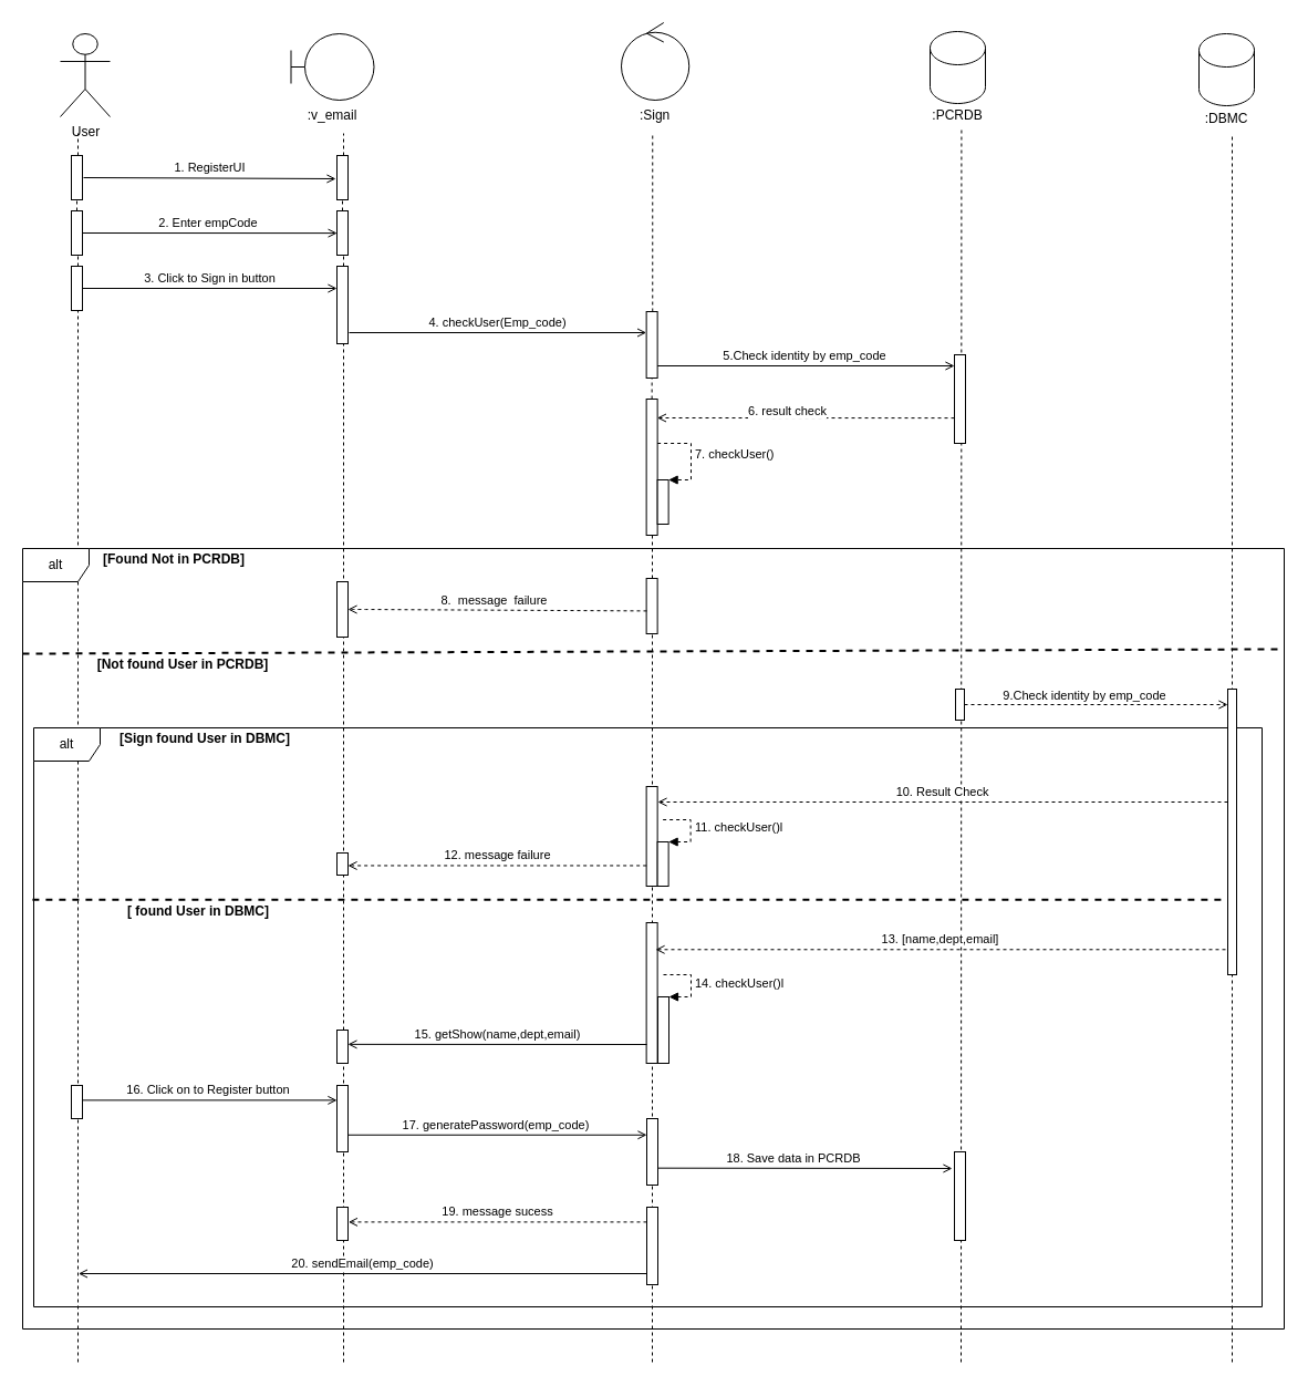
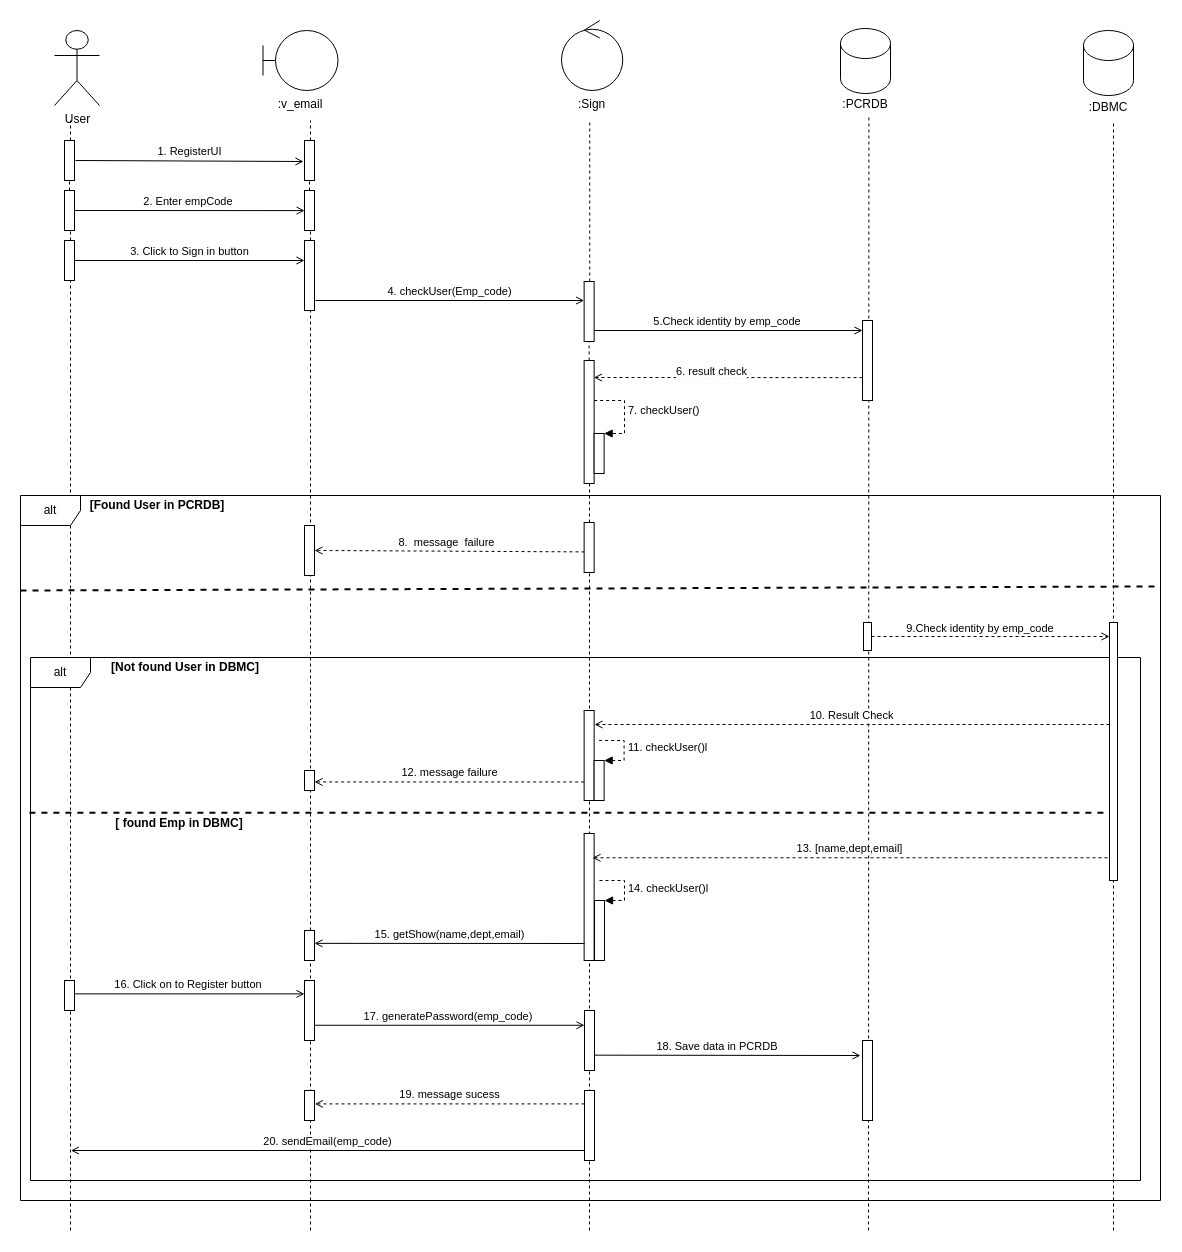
  <mxCell id="0" />
  <mxCell id="1" parent="0" />
  <mxCell id="2" value="User" style="shape=umlActor;verticalLabelPosition=bottom;verticalAlign=top;html=1;outlineConnect=0;" parent="1" vertex="1"><mxGeometry x="54" y="30" width="45" height="75" as="geometry" /></mxCell>
  <mxCell id="3" value="" style="endArrow=none;dashed=1;html=1;" parent="1" source="7" edge="1"><mxGeometry width="50" height="50" relative="1" as="geometry"><mxPoint x="70" y="630" as="sourcePoint" /><mxPoint x="70" y="120" as="targetPoint" /></mxGeometry></mxCell>
  <mxCell id="4" value="" style="shape=umlBoundary;whiteSpace=wrap;html=1;" parent="1" vertex="1"><mxGeometry x="262.5" y="30" width="75" height="60" as="geometry" /></mxCell>
  <mxCell id="5" value=":v_email" style="text;align=center;fontStyle=0;verticalAlign=middle;spacingLeft=3;spacingRight=3;strokeColor=none;rotatable=0;points=[[0,0.5],[1,0.5]];portConstraint=eastwest;" parent="1" vertex="1"><mxGeometry x="260" y="90" width="80" height="26" as="geometry" /></mxCell>
  <mxCell id="6" value="" style="endArrow=none;dashed=1;html=1;" parent="1" source="9" edge="1"><mxGeometry width="50" height="50" relative="1" as="geometry"><mxPoint x="310" y="630" as="sourcePoint" /><mxPoint x="310" y="120" as="targetPoint" /></mxGeometry></mxCell>
  <mxCell id="7" value="" style="html=1;points=[];perimeter=orthogonalPerimeter;" parent="1" vertex="1"><mxGeometry x="64" y="140" width="10" height="40" as="geometry" /></mxCell>
  <mxCell id="8" value="" style="endArrow=none;dashed=1;html=1;" parent="1" source="12" target="7" edge="1"><mxGeometry width="50" height="50" relative="1" as="geometry"><mxPoint x="70" y="630" as="sourcePoint" /><mxPoint x="70" y="120" as="targetPoint" /></mxGeometry></mxCell>
  <mxCell id="9" value="" style="html=1;points=[];perimeter=orthogonalPerimeter;" parent="1" vertex="1"><mxGeometry x="304" y="140" width="10" height="40" as="geometry" /></mxCell>
  <mxCell id="10" value="" style="endArrow=none;dashed=1;html=1;" parent="1" source="14" target="9" edge="1"><mxGeometry width="50" height="50" relative="1" as="geometry"><mxPoint x="310" y="630" as="sourcePoint" /><mxPoint x="310" y="120" as="targetPoint" /></mxGeometry></mxCell>
  <mxCell id="11" value="1. RegisterUI" style="html=1;verticalAlign=bottom;endArrow=open;endFill=0;" parent="1" edge="1"><mxGeometry width="80" relative="1" as="geometry"><mxPoint x="75" y="160" as="sourcePoint" /><mxPoint x="303" y="161" as="targetPoint" /></mxGeometry></mxCell>
  <mxCell id="12" value="" style="html=1;points=[];perimeter=orthogonalPerimeter;" parent="1" vertex="1"><mxGeometry x="64" y="190" width="10" height="40" as="geometry" /></mxCell>
  <mxCell id="13" value="" style="endArrow=none;dashed=1;html=1;" parent="1" target="12" edge="1"><mxGeometry width="50" height="50" relative="1" as="geometry"><mxPoint x="70" y="1230" as="sourcePoint" /><mxPoint x="70" y="180" as="targetPoint" /></mxGeometry></mxCell>
  <mxCell id="14" value="" style="html=1;points=[];perimeter=orthogonalPerimeter;" parent="1" vertex="1"><mxGeometry x="304" y="190" width="10" height="40" as="geometry" /></mxCell>
  <mxCell id="15" value="" style="endArrow=none;dashed=1;html=1;" parent="1" target="14" edge="1"><mxGeometry width="50" height="50" relative="1" as="geometry"><mxPoint x="310" y="1230" as="sourcePoint" /><mxPoint x="310" y="180" as="targetPoint" /></mxGeometry></mxCell>
  <mxCell id="16" value="2. Enter empCode&amp;nbsp;" style="html=1;verticalAlign=bottom;endArrow=open;entryX=0.016;entryY=0.503;entryDx=0;entryDy=0;entryPerimeter=0;endFill=0;" parent="1" target="14" edge="1"><mxGeometry width="80" relative="1" as="geometry"><mxPoint x="74" y="210" as="sourcePoint" /><mxPoint x="154" y="210" as="targetPoint" /></mxGeometry></mxCell>
  <mxCell id="17" value="" style="html=1;points=[];perimeter=orthogonalPerimeter;" parent="1" vertex="1"><mxGeometry x="64" y="240" width="10" height="40" as="geometry" /></mxCell>
  <mxCell id="18" value="" style="html=1;points=[];perimeter=orthogonalPerimeter;" parent="1" vertex="1"><mxGeometry x="304" y="240" width="10" height="70" as="geometry" /></mxCell>
  <mxCell id="19" value="3. Click to Sign in button" style="html=1;verticalAlign=bottom;endArrow=open;endFill=0;" parent="1" target="18" edge="1"><mxGeometry width="80" relative="1" as="geometry"><mxPoint x="74" y="260" as="sourcePoint" /><mxPoint x="154" y="260" as="targetPoint" /></mxGeometry></mxCell>
  <mxCell id="20" value="" style="ellipse;shape=umlControl;whiteSpace=wrap;html=1;" parent="1" vertex="1"><mxGeometry x="561" y="20" width="61.25" height="70" as="geometry" /></mxCell>
  <mxCell id="21" value=":Sign" style="text;align=center;fontStyle=0;verticalAlign=middle;spacingLeft=3;spacingRight=3;strokeColor=none;rotatable=0;points=[[0,0.5],[1,0.5]];portConstraint=eastwest;" parent="1" vertex="1"><mxGeometry x="551.63" y="90" width="80" height="26" as="geometry" /></mxCell>
  <mxCell id="22" value="" style="endArrow=none;dashed=1;html=1;" parent="1" source="24" edge="1"><mxGeometry width="50" height="50" relative="1" as="geometry"><mxPoint x="589.25" y="630.941" as="sourcePoint" /><mxPoint x="589.25" y="120" as="targetPoint" /></mxGeometry></mxCell>
  <mxCell id="23" value="4. checkUser(Emp_code)" style="html=1;verticalAlign=bottom;endArrow=open;endFill=0;" parent="1" target="24" edge="1"><mxGeometry width="80" relative="1" as="geometry"><mxPoint x="315" y="300" as="sourcePoint" /><mxPoint x="395" y="300" as="targetPoint" /></mxGeometry></mxCell>
  <mxCell id="24" value="" style="html=1;points=[];perimeter=orthogonalPerimeter;" parent="1" vertex="1"><mxGeometry x="583.63" y="281" width="10" height="60" as="geometry" /></mxCell>
  <mxCell id="25" value="" style="endArrow=none;dashed=1;html=1;" parent="1" target="24" edge="1"><mxGeometry width="50" height="50" relative="1" as="geometry"><mxPoint x="588.63" y="360" as="sourcePoint" /><mxPoint x="589.25" y="120" as="targetPoint" /></mxGeometry></mxCell>
  <mxCell id="26" value="" style="shape=cylinder3;whiteSpace=wrap;html=1;boundedLbl=1;backgroundOutline=1;size=15;" parent="1" vertex="1"><mxGeometry x="840" y="28" width="50" height="65" as="geometry" /></mxCell>
  <mxCell id="27" value=":PCRDB" style="text;align=center;fontStyle=0;verticalAlign=middle;spacingLeft=3;spacingRight=3;strokeColor=none;rotatable=0;points=[[0,0.5],[1,0.5]];portConstraint=eastwest;" parent="1" vertex="1"><mxGeometry x="825" y="90" width="80" height="26" as="geometry" /></mxCell>
  <mxCell id="28" value="" style="endArrow=none;dashed=1;html=1;" parent="1" edge="1"><mxGeometry width="50" height="50" relative="1" as="geometry"><mxPoint x="868" y="1230" as="sourcePoint" /><mxPoint x="868.41" y="116" as="targetPoint" /></mxGeometry></mxCell>
  <mxCell id="29" value="5.Check identity by emp_code&amp;nbsp;" style="html=1;verticalAlign=bottom;endArrow=open;endFill=0;" parent="1" target="30" edge="1"><mxGeometry width="80" relative="1" as="geometry"><mxPoint x="593.63" y="330" as="sourcePoint" /><mxPoint x="862.26" y="330" as="targetPoint" /></mxGeometry></mxCell>
  <mxCell id="30" value="" style="html=1;points=[];perimeter=orthogonalPerimeter;" parent="1" vertex="1"><mxGeometry x="862" y="320" width="10" height="30" as="geometry" /></mxCell>
  <mxCell id="31" value="" style="shape=cylinder3;whiteSpace=wrap;html=1;boundedLbl=1;backgroundOutline=1;size=15;" parent="1" vertex="1"><mxGeometry x="1083" y="30" width="50" height="65" as="geometry" /></mxCell>
  <mxCell id="32" value=":DBMC" style="text;align=center;fontStyle=0;verticalAlign=middle;spacingLeft=3;spacingRight=3;strokeColor=none;rotatable=0;points=[[0,0.5],[1,0.5]];portConstraint=eastwest;" parent="1" vertex="1"><mxGeometry x="1068" y="93" width="80" height="26" as="geometry" /></mxCell>
  <mxCell id="33" value="" style="endArrow=none;dashed=1;html=1;entryX=0.563;entryY=1.038;entryDx=0;entryDy=0;entryPerimeter=0;" parent="1" target="32" edge="1"><mxGeometry width="50" height="50" relative="1" as="geometry"><mxPoint x="1113" y="1230" as="sourcePoint" /><mxPoint x="1140" y="110" as="targetPoint" /><Array as="points"><mxPoint x="1113" y="120" /></Array></mxGeometry></mxCell>
  <mxCell id="34" value="" style="html=1;points=[];perimeter=orthogonalPerimeter;" parent="1" vertex="1"><mxGeometry x="862" y="320" width="10" height="80" as="geometry" /></mxCell>
  <mxCell id="35" value="" style="endArrow=none;dashed=1;html=1;" edge="1" parent="1" source="38"><mxGeometry width="50" height="50" relative="1" as="geometry"><mxPoint x="589" y="630" as="sourcePoint" /><mxPoint x="588.63" y="390" as="targetPoint" /></mxGeometry></mxCell>
  <mxCell id="36" value="" style="endArrow=open;html=1;entryX=1.477;entryY=0.425;entryDx=0;entryDy=0;entryPerimeter=0;exitX=0.5;exitY=0.197;exitDx=0;exitDy=0;exitPerimeter=0;endFill=0;dashed=1;" edge="1" parent="1"><mxGeometry width="50" height="50" relative="1" as="geometry"><mxPoint x="862" y="377.13" as="sourcePoint" /><mxPoint x="593.4" y="377" as="targetPoint" /></mxGeometry></mxCell>
  <mxCell id="37" value="6. result check" style="edgeLabel;html=1;align=center;verticalAlign=middle;resizable=0;points=[];" vertex="1" connectable="0" parent="36"><mxGeometry x="0.35" y="-1" relative="1" as="geometry"><mxPoint x="29.38" y="-6.04" as="offset" /></mxGeometry></mxCell>
  <mxCell id="38" value="" style="html=1;points=[];perimeter=orthogonalPerimeter;" vertex="1" parent="1"><mxGeometry x="583.63" y="360" width="10" height="123" as="geometry" /></mxCell>
  <mxCell id="39" value="" style="endArrow=none;dashed=1;html=1;" edge="1" parent="1" target="38"><mxGeometry width="50" height="50" relative="1" as="geometry"><mxPoint x="589" y="1230" as="sourcePoint" /><mxPoint x="589" y="400" as="targetPoint" /></mxGeometry></mxCell>
  <mxCell id="40" value="" style="html=1;points=[];perimeter=orthogonalPerimeter;" vertex="1" parent="1"><mxGeometry x="593.63" y="433" width="10" height="40" as="geometry" /></mxCell>
  <mxCell id="41" value="7. checkUser()" style="edgeStyle=orthogonalEdgeStyle;html=1;align=left;spacingLeft=2;endArrow=block;rounded=0;entryX=1;entryY=0;dashed=1;" edge="1" target="40" parent="1" source="38"><mxGeometry x="-0.274" y="-10" relative="1" as="geometry"><mxPoint x="599" y="413" as="sourcePoint" /><Array as="points"><mxPoint x="624" y="400" /><mxPoint x="624" y="433" /></Array><mxPoint x="10" y="10" as="offset" /></mxGeometry></mxCell>
  <mxCell id="42" value="alt" style="shape=umlFrame;whiteSpace=wrap;html=1;" vertex="1" parent="1"><mxGeometry x="20" y="495" width="1140" height="705" as="geometry" /></mxCell>
- <mxCell id="43" value="[Found Not in PCRDB]" style="text;html=1;strokeColor=none;fillColor=none;align=center;verticalAlign=middle;whiteSpace=wrap;rounded=0;fontStyle=1" vertex="1" parent="1"><mxGeometry x="84" y="495" width="146" height="20" as="geometry" /></mxCell>
+ <mxCell id="43" value="[Found User in PCRDB]" style="text;html=1;strokeColor=none;fillColor=none;align=center;verticalAlign=middle;whiteSpace=wrap;rounded=0;fontStyle=1" vertex="1" parent="1"><mxGeometry x="84" y="495" width="146" height="20" as="geometry" /></mxCell>
  <mxCell id="44" value="" style="html=1;points=[];perimeter=orthogonalPerimeter;" vertex="1" parent="1"><mxGeometry x="304" y="525" width="10" height="50" as="geometry" /></mxCell>
  <mxCell id="45" value="" style="html=1;points=[];perimeter=orthogonalPerimeter;" vertex="1" parent="1"><mxGeometry x="583.63" y="522" width="10" height="50" as="geometry" /></mxCell>
  <mxCell id="46" value="8.&amp;nbsp; message&amp;nbsp; failure&amp;nbsp;&amp;nbsp;" style="html=1;verticalAlign=bottom;endArrow=open;dashed=1;exitX=0.037;exitY=0.588;exitDx=0;exitDy=0;exitPerimeter=0;endFill=0;" edge="1" parent="1" source="45" target="44"><mxGeometry width="80" relative="1" as="geometry"><mxPoint x="460" y="540" as="sourcePoint" /><mxPoint x="540" y="540" as="targetPoint" /><Array as="points"><mxPoint x="320" y="550" /></Array></mxGeometry></mxCell>
  <mxCell id="47" value="" style="html=1;points=[];perimeter=orthogonalPerimeter;" vertex="1" parent="1"><mxGeometry x="1109" y="622" width="8" height="28" as="geometry" /></mxCell>
  <mxCell id="48" value="" style="html=1;points=[];perimeter=orthogonalPerimeter;" vertex="1" parent="1"><mxGeometry x="863" y="622" width="8" height="28" as="geometry" /></mxCell>
  <mxCell id="49" value="" style="endArrow=open;html=1;dashed=1;strokeWidth=1;endFill=0;" edge="1" parent="1" source="48" target="47"><mxGeometry width="50" height="50" relative="1" as="geometry"><mxPoint x="900" y="672" as="sourcePoint" /><mxPoint x="950" y="622" as="targetPoint" /></mxGeometry></mxCell>
  <mxCell id="50" value="9.Check identity by emp_code&amp;nbsp;" style="edgeLabel;html=1;align=center;verticalAlign=middle;resizable=0;points=[];" vertex="1" connectable="0" parent="49"><mxGeometry x="-0.157" y="2" relative="1" as="geometry"><mxPoint x="9" y="-7" as="offset" /></mxGeometry></mxCell>
- <mxCell id="51" value="[Not found User in PCRDB]" style="text;html=1;strokeColor=none;fillColor=none;align=center;verticalAlign=middle;whiteSpace=wrap;rounded=0;fontStyle=1" vertex="1" parent="1"><mxGeometry x="70" y="590" width="190" height="20" as="geometry" /></mxCell>
  <mxCell id="52" value="alt" style="shape=umlFrame;whiteSpace=wrap;html=1;" vertex="1" parent="1"><mxGeometry x="30" y="657" width="1110" height="523" as="geometry" /></mxCell>
- <mxCell id="53" value="[Sign found User in DBMC]" style="text;html=1;strokeColor=none;fillColor=none;align=center;verticalAlign=middle;whiteSpace=wrap;rounded=0;fontStyle=1" vertex="1" parent="1"><mxGeometry x="90" y="657" width="190" height="20" as="geometry" /></mxCell>
+ <mxCell id="53" value="[Not found User in DBMC]" style="text;html=1;strokeColor=none;fillColor=none;align=center;verticalAlign=middle;whiteSpace=wrap;rounded=0;fontStyle=1" vertex="1" parent="1"><mxGeometry x="90" y="657" width="190" height="20" as="geometry" /></mxCell>
  <mxCell id="54" value="" style="html=1;points=[];perimeter=orthogonalPerimeter;" vertex="1" parent="1"><mxGeometry x="1109" y="622" width="8" height="258" as="geometry" /></mxCell>
  <mxCell id="55" value="" style="html=1;points=[];perimeter=orthogonalPerimeter;" vertex="1" parent="1"><mxGeometry x="583.63" y="710" width="10" height="90" as="geometry" /></mxCell>
  <mxCell id="56" value="10. Result Check" style="html=1;verticalAlign=bottom;endArrow=open;dashed=1;strokeWidth=1;endFill=0;" edge="1" parent="1"><mxGeometry width="80" relative="1" as="geometry"><mxPoint x="1109" y="724" as="sourcePoint" /><mxPoint x="594" y="724" as="targetPoint" /></mxGeometry></mxCell>
  <mxCell id="57" value="" style="html=1;points=[];perimeter=orthogonalPerimeter;" vertex="1" parent="1"><mxGeometry x="593.63" y="760" width="10" height="40" as="geometry" /></mxCell>
  <mxCell id="58" value="11. checkUser()l" style="edgeStyle=orthogonalEdgeStyle;html=1;align=left;spacingLeft=2;endArrow=block;rounded=0;entryX=1;entryY=0;dashed=1;strokeWidth=1;" edge="1" target="57" parent="1"><mxGeometry relative="1" as="geometry"><mxPoint x="598.63" y="740" as="sourcePoint" /><Array as="points"><mxPoint x="623.63" y="740" /></Array></mxGeometry></mxCell>
  <mxCell id="59" value="12. message failure" style="html=1;verticalAlign=bottom;endArrow=open;dashed=1;strokeWidth=1;exitX=0.004;exitY=0.794;exitDx=0;exitDy=0;exitPerimeter=0;endFill=0;" edge="1" parent="1" source="55" target="60"><mxGeometry width="80" relative="1" as="geometry"><mxPoint x="380" y="760" as="sourcePoint" /><mxPoint x="460" y="760" as="targetPoint" /></mxGeometry></mxCell>
  <mxCell id="60" value="" style="html=1;points=[];perimeter=orthogonalPerimeter;" vertex="1" parent="1"><mxGeometry x="304" y="770" width="10" height="20" as="geometry" /></mxCell>
  <mxCell id="61" value="" style="endArrow=none;dashed=1;html=1;strokeWidth=2;exitX=-0.001;exitY=0.297;exitDx=0;exitDy=0;exitPerimeter=0;" edge="1" parent="1" source="52" target="54"><mxGeometry width="50" height="50" relative="1" as="geometry"><mxPoint x="261" y="811" as="sourcePoint" /><mxPoint x="1111" y="811" as="targetPoint" /></mxGeometry></mxCell>
- <mxCell id="62" value="[ found User in DBMC]" style="text;html=1;strokeColor=none;fillColor=none;align=center;verticalAlign=middle;whiteSpace=wrap;rounded=0;fontStyle=1" vertex="1" parent="1"><mxGeometry x="84" y="813" width="190" height="20" as="geometry" /></mxCell>
+ <mxCell id="62" value="[ found Emp in DBMC]" style="text;html=1;strokeColor=none;fillColor=none;align=center;verticalAlign=middle;whiteSpace=wrap;rounded=0;fontStyle=1" vertex="1" parent="1"><mxGeometry x="84" y="813" width="190" height="20" as="geometry" /></mxCell>
  <mxCell id="63" value="" style="html=1;points=[];perimeter=orthogonalPerimeter;" vertex="1" parent="1"><mxGeometry x="583.63" y="833" width="10" height="127" as="geometry" /></mxCell>
  <mxCell id="64" value="13. [name,dept,email]" style="html=1;verticalAlign=bottom;endArrow=open;dashed=1;strokeWidth=1;endFill=0;" edge="1" parent="1"><mxGeometry width="80" relative="1" as="geometry"><mxPoint x="1107" y="857.29" as="sourcePoint" /><mxPoint x="592" y="857.29" as="targetPoint" /></mxGeometry></mxCell>
  <mxCell id="65" value="" style="html=1;points=[];perimeter=orthogonalPerimeter;" vertex="1" parent="1"><mxGeometry x="594" y="900" width="10" height="60" as="geometry" /></mxCell>
  <mxCell id="66" value="14. checkUser()l" style="edgeStyle=orthogonalEdgeStyle;html=1;align=left;spacingLeft=2;endArrow=block;rounded=0;entryX=1;entryY=0;dashed=1;strokeWidth=1;" edge="1" target="65" parent="1"><mxGeometry relative="1" as="geometry"><mxPoint x="599" y="880" as="sourcePoint" /><Array as="points"><mxPoint x="624" y="880" /></Array></mxGeometry></mxCell>
  <mxCell id="67" value="15. getShow(name,dept,email)" style="html=1;verticalAlign=bottom;endArrow=open;strokeWidth=1;entryX=0.994;entryY=0.429;entryDx=0;entryDy=0;entryPerimeter=0;endFill=0;" edge="1" parent="1" target="68"><mxGeometry width="80" relative="1" as="geometry"><mxPoint x="584" y="943" as="sourcePoint" /><mxPoint x="540" y="930" as="targetPoint" /></mxGeometry></mxCell>
  <mxCell id="68" value="" style="html=1;points=[];perimeter=orthogonalPerimeter;" vertex="1" parent="1"><mxGeometry x="304" y="930" width="10" height="30" as="geometry" /></mxCell>
  <mxCell id="69" value="" style="endArrow=none;dashed=1;html=1;exitX=-0.002;exitY=0.266;exitDx=0;exitDy=0;exitPerimeter=0;entryX=0.999;entryY=0.129;entryDx=0;entryDy=0;entryPerimeter=0;strokeWidth=2;" edge="1" parent="1" target="42"><mxGeometry width="50" height="50" relative="1" as="geometry"><mxPoint x="20" y="590" as="sourcePoint" /><mxPoint x="961.88" y="590.71" as="targetPoint" /></mxGeometry></mxCell>
  <mxCell id="70" value="" style="html=1;points=[];perimeter=orthogonalPerimeter;" vertex="1" parent="1"><mxGeometry x="64" y="980" width="10" height="30" as="geometry" /></mxCell>
  <mxCell id="71" value="16. Click on to Register button&amp;nbsp;" style="html=1;verticalAlign=bottom;endArrow=open;strokeWidth=1;exitX=0.972;exitY=0.446;exitDx=0;exitDy=0;exitPerimeter=0;endFill=0;" edge="1" parent="1" source="70" target="72"><mxGeometry width="80" relative="1" as="geometry"><mxPoint x="80" y="980" as="sourcePoint" /><mxPoint x="160" y="980" as="targetPoint" /></mxGeometry></mxCell>
  <mxCell id="72" value="" style="html=1;points=[];perimeter=orthogonalPerimeter;" vertex="1" parent="1"><mxGeometry x="304" y="980" width="10" height="60" as="geometry" /></mxCell>
  <mxCell id="73" value="" style="html=1;points=[];perimeter=orthogonalPerimeter;" vertex="1" parent="1"><mxGeometry x="584" y="1010" width="10" height="60" as="geometry" /></mxCell>
  <mxCell id="74" value="17. generatePassword(emp_code)&amp;nbsp;" style="html=1;verticalAlign=bottom;endArrow=open;strokeWidth=1;exitX=0.972;exitY=0.446;exitDx=0;exitDy=0;exitPerimeter=0;endFill=0;" edge="1" parent="1" target="73"><mxGeometry width="80" relative="1" as="geometry"><mxPoint x="314" y="1024.76" as="sourcePoint" /><mxPoint x="544.28" y="1024.76" as="targetPoint" /></mxGeometry></mxCell>
  <mxCell id="75" value="" style="html=1;points=[];perimeter=orthogonalPerimeter;" vertex="1" parent="1"><mxGeometry x="862" y="1040" width="10" height="80" as="geometry" /></mxCell>
  <mxCell id="76" value="18. Save data in PCRDB&amp;nbsp;" style="html=1;verticalAlign=bottom;endArrow=open;strokeWidth=1;exitX=0.972;exitY=0.446;exitDx=0;exitDy=0;exitPerimeter=0;endFill=0;" edge="1" parent="1"><mxGeometry x="-0.067" width="80" relative="1" as="geometry"><mxPoint x="594" y="1054.66" as="sourcePoint" /><mxPoint x="860" y="1055" as="targetPoint" /><mxPoint as="offset" /></mxGeometry></mxCell>
  <mxCell id="77" value="19. message sucess" style="html=1;verticalAlign=bottom;endArrow=open;strokeWidth=1;exitX=0.159;exitY=0.73;exitDx=0;exitDy=0;exitPerimeter=0;dashed=1;endFill=0;" edge="1" parent="1"><mxGeometry width="80" relative="1" as="geometry"><mxPoint x="584" y="1103.4" as="sourcePoint" /><mxPoint x="314.41" y="1103.4" as="targetPoint" /></mxGeometry></mxCell>
  <mxCell id="78" value="" style="html=1;points=[];perimeter=orthogonalPerimeter;" vertex="1" parent="1"><mxGeometry x="584" y="1090" width="10" height="70" as="geometry" /></mxCell>
  <mxCell id="79" value="" style="html=1;points=[];perimeter=orthogonalPerimeter;" vertex="1" parent="1"><mxGeometry x="304" y="1090" width="10" height="30" as="geometry" /></mxCell>
  <mxCell id="80" value="20. sendEmail(emp_code)" style="html=1;verticalAlign=bottom;endArrow=open;strokeWidth=1;endFill=0;" edge="1" parent="1" source="78"><mxGeometry width="80" relative="1" as="geometry"><mxPoint x="340" y="1150" as="sourcePoint" /><mxPoint x="70.41" y="1150" as="targetPoint" /></mxGeometry></mxCell>
